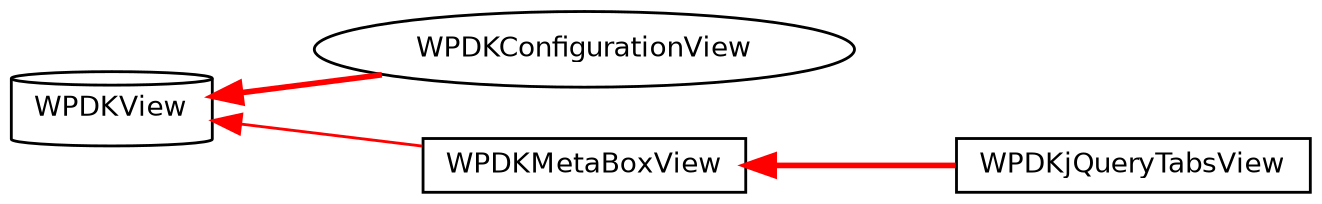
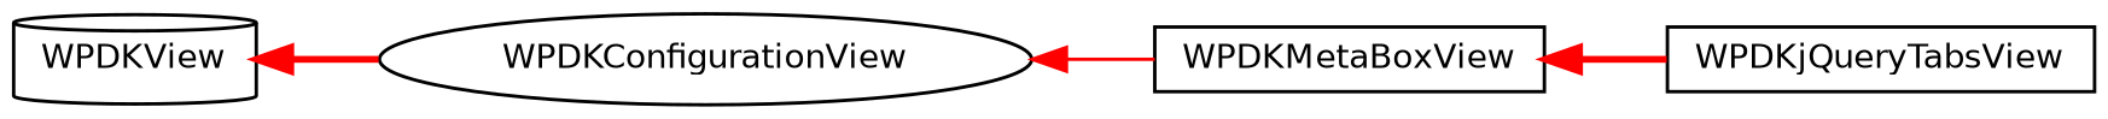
  digraph {
    rankdir=LR
    node [color=black fillcolor=white fontname=Helvetica fontsize=10 shape=box style=filled]
    edge [color=red dir=back fontname=Helvetica fontsize=10 labelfontname=Helvetica labelfontsize=10 style=bold]
    n1 [height=0.2 label=WPDKView shape=cylinder width=0.4]
    n2 [height=0.2 label=WPDKConfigurationView shape=ellipse width=0.4]
    n3 [height=0.2 label=WPDKMetaBoxView width=0.4]
    n4 [height=0.2 label=WPDKjQueryTabsView width=0.4]
    n1 -> n2
-   n1 -> n3 [style=solid]
+   n2 -> n3 [style=solid]
    n3 -> n4
  }
